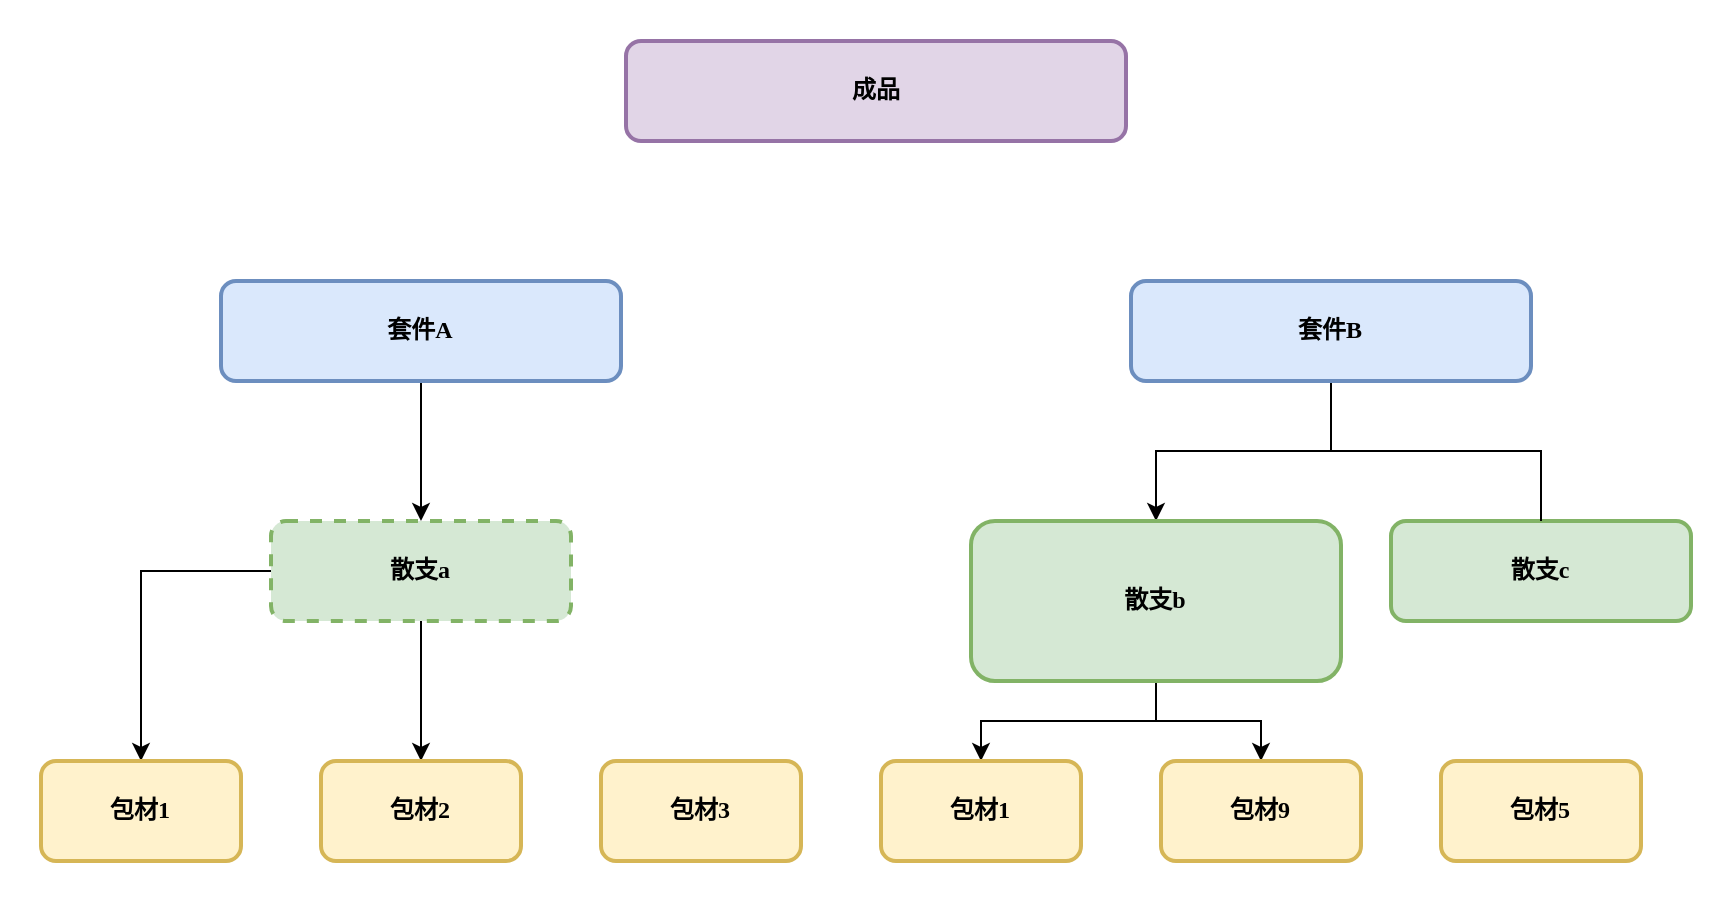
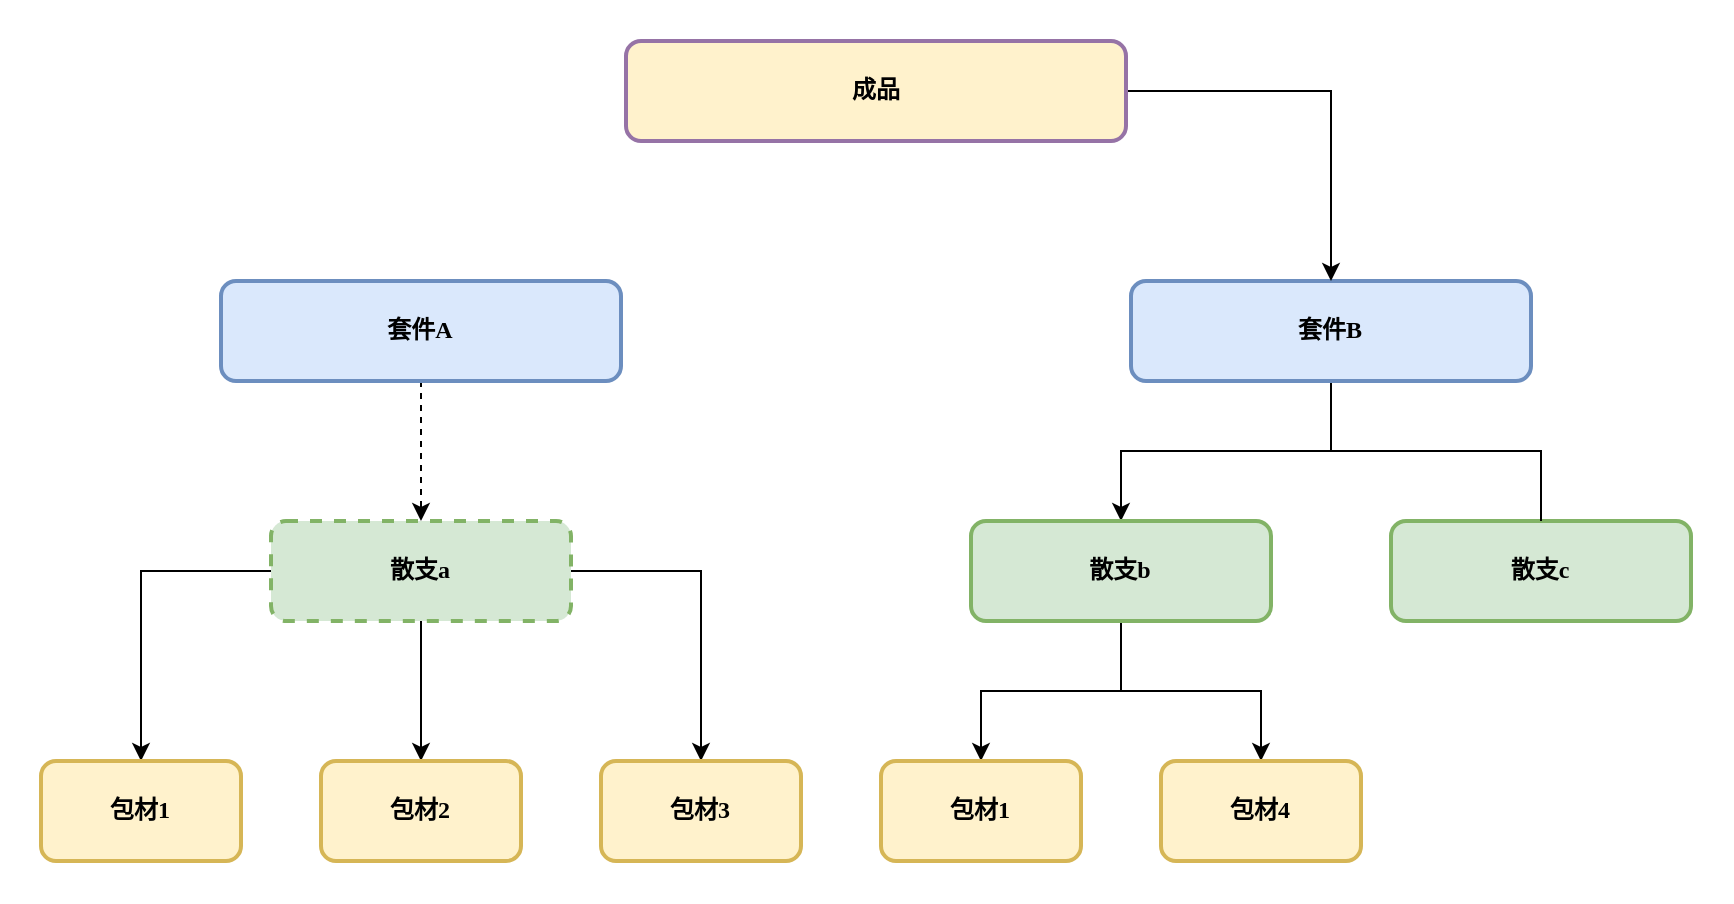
  <mxCell id="0" />
  <mxCell id="1" parent="0" />
  <mxCell id="2" value="散支c" style="whiteSpace=wrap;html=1;rounded=1;shadow=0;comic=0;strokeWidth=2;fontFamily=Verdana;align=center;fontSize=12;fontStyle=1;fillColor=#d5e8d4;strokeColor=#82b366;" parent="1" vertex="1"><mxGeometry x="695" y="260" width="150" height="50" as="geometry" /></mxCell>
  <mxCell id="3" style="edgeStyle=orthogonalEdgeStyle;rounded=0;orthogonalLoop=1;jettySize=auto;html=1;" edge="1" parent="1" source="5" target="8"><mxGeometry relative="1" as="geometry" /></mxCell>
  <mxCell id="4" style="edgeStyle=orthogonalEdgeStyle;rounded=0;orthogonalLoop=1;jettySize=auto;html=1;endArrow=none;" edge="1" parent="1" source="5" target="2"><mxGeometry relative="1" as="geometry" /></mxCell>
  <mxCell id="5" value="套件B" style="whiteSpace=wrap;html=1;rounded=1;shadow=0;comic=0;strokeWidth=2;fontFamily=Verdana;align=center;fontSize=12;fontStyle=1;fillColor=#dae8fc;strokeColor=#6c8ebf;" parent="1" vertex="1"><mxGeometry x="565" y="140" width="200" height="50" as="geometry" /></mxCell>
  <mxCell id="6" style="edgeStyle=orthogonalEdgeStyle;rounded=0;orthogonalLoop=1;jettySize=auto;html=1;" edge="1" parent="1" source="8" target="19"><mxGeometry relative="1" as="geometry" /></mxCell>
  <mxCell id="7" style="edgeStyle=orthogonalEdgeStyle;rounded=0;orthogonalLoop=1;jettySize=auto;html=1;entryX=0.5;entryY=0;entryDx=0;entryDy=0;" edge="1" parent="1" source="8" target="18"><mxGeometry relative="1" as="geometry" /></mxCell>
- <mxCell id="8" value="散支b" style="whiteSpace=wrap;html=1;rounded=1;shadow=0;comic=0;strokeWidth=2;fontFamily=Verdana;align=center;fontSize=12;fontStyle=1;fillColor=#d5e8d4;strokeColor=#82b366;" parent="1" vertex="1"><mxGeometry x="485" y="260" width="185" height="80" as="geometry" /></mxCell>
- <mxCell id="10" value="成品" style="whiteSpace=wrap;html=1;rounded=1;shadow=0;comic=0;strokeWidth=2;fontFamily=Verdana;align=center;fontSize=12;fontStyle=1;fillColor=#e1d5e7;strokeColor=#9673a6;" parent="1" vertex="1"><mxGeometry x="312.5" y="20" width="250" height="50" as="geometry" /></mxCell>
- <mxCell id="11" style="edgeStyle=orthogonalEdgeStyle;rounded=0;orthogonalLoop=1;jettySize=auto;html=1;entryX=0.5;entryY=0;entryDx=0;entryDy=0;" edge="1" parent="1" source="12" target="16"><mxGeometry relative="1" as="geometry" /></mxCell>
+ <mxCell id="8" value="散支b" style="whiteSpace=wrap;html=1;rounded=1;shadow=0;comic=0;strokeWidth=2;fontFamily=Verdana;align=center;fontSize=12;fontStyle=1;fillColor=#d5e8d4;strokeColor=#82b366;" parent="1" vertex="1"><mxGeometry x="485" y="260" width="150" height="50" as="geometry" /></mxCell>
+ <mxCell id="9" style="edgeStyle=orthogonalEdgeStyle;rounded=0;orthogonalLoop=1;jettySize=auto;html=1;" edge="1" parent="1" source="10" target="5"><mxGeometry relative="1" as="geometry" /></mxCell>
+ <mxCell id="10" value="成品" style="whiteSpace=wrap;html=1;rounded=1;shadow=0;comic=0;strokeWidth=2;fontFamily=Verdana;align=center;fontSize=12;fontStyle=1;fillColor=#fff2cc;strokeColor=#9673a6;" parent="1" vertex="1"><mxGeometry x="312.5" y="20" width="250" height="50" as="geometry" /></mxCell>
+ <mxCell id="11" style="edgeStyle=orthogonalEdgeStyle;rounded=0;orthogonalLoop=1;jettySize=auto;html=1;entryX=0.5;entryY=0;entryDx=0;entryDy=0;dashed=1;" edge="1" parent="1" source="12" target="16"><mxGeometry relative="1" as="geometry" /></mxCell>
  <mxCell id="12" value="套件A" style="whiteSpace=wrap;html=1;rounded=1;shadow=0;comic=0;strokeWidth=2;fontFamily=Verdana;align=center;fontSize=12;fontStyle=1;fillColor=#dae8fc;strokeColor=#6c8ebf;" parent="1" vertex="1"><mxGeometry x="110" y="140" width="200" height="50" as="geometry" /></mxCell>
  <mxCell id="13" style="edgeStyle=orthogonalEdgeStyle;rounded=0;orthogonalLoop=1;jettySize=auto;html=1;entryX=0.5;entryY=0;entryDx=0;entryDy=0;" edge="1" parent="1" source="16" target="22"><mxGeometry relative="1" as="geometry" /></mxCell>
  <mxCell id="14" style="edgeStyle=orthogonalEdgeStyle;rounded=0;orthogonalLoop=1;jettySize=auto;html=1;" edge="1" parent="1" source="16" target="21"><mxGeometry relative="1" as="geometry" /></mxCell>
+ <mxCell id="15" style="edgeStyle=orthogonalEdgeStyle;rounded=0;orthogonalLoop=1;jettySize=auto;html=1;" edge="1" parent="1" source="16" target="20"><mxGeometry relative="1" as="geometry" /></mxCell>
  <mxCell id="16" value="散支a" style="whiteSpace=wrap;html=1;rounded=1;shadow=0;comic=0;strokeWidth=2;fontFamily=Verdana;align=center;fontSize=12;fontStyle=1;fillColor=#d5e8d4;strokeColor=#82b366;dashed=1;" parent="1" vertex="1"><mxGeometry x="135" y="260" width="150" height="50" as="geometry" /></mxCell>
- <mxCell id="17" value="包材5" style="whiteSpace=wrap;html=1;rounded=1;shadow=0;comic=0;strokeWidth=2;fontFamily=Verdana;align=center;fontSize=12;fontStyle=1;fillColor=#fff2cc;strokeColor=#d6b656;" vertex="1" parent="1"><mxGeometry x="720" y="380" width="100" height="50" as="geometry" /></mxCell>
- <mxCell id="18" value="包材9" style="whiteSpace=wrap;html=1;rounded=1;shadow=0;comic=0;strokeWidth=2;fontFamily=Verdana;align=center;fontSize=12;fontStyle=1;fillColor=#fff2cc;strokeColor=#d6b656;" vertex="1" parent="1"><mxGeometry x="580" y="380" width="100" height="50" as="geometry" /></mxCell>
+ <mxCell id="18" value="包材4" style="whiteSpace=wrap;html=1;rounded=1;shadow=0;comic=0;strokeWidth=2;fontFamily=Verdana;align=center;fontSize=12;fontStyle=1;fillColor=#fff2cc;strokeColor=#d6b656;" vertex="1" parent="1"><mxGeometry x="580" y="380" width="100" height="50" as="geometry" /></mxCell>
  <mxCell id="19" value="包材1" style="whiteSpace=wrap;html=1;rounded=1;shadow=0;comic=0;strokeWidth=2;fontFamily=Verdana;align=center;fontSize=12;fontStyle=1;fillColor=#fff2cc;strokeColor=#d6b656;" vertex="1" parent="1"><mxGeometry x="440" y="380" width="100" height="50" as="geometry" /></mxCell>
  <mxCell id="20" value="包材3" style="whiteSpace=wrap;html=1;rounded=1;shadow=0;comic=0;strokeWidth=2;fontFamily=Verdana;align=center;fontSize=12;fontStyle=1;fillColor=#fff2cc;strokeColor=#d6b656;" vertex="1" parent="1"><mxGeometry x="300" y="380" width="100" height="50" as="geometry" /></mxCell>
  <mxCell id="21" value="包材2" style="whiteSpace=wrap;html=1;rounded=1;shadow=0;comic=0;strokeWidth=2;fontFamily=Verdana;align=center;fontSize=12;fontStyle=1;fillColor=#fff2cc;strokeColor=#d6b656;" vertex="1" parent="1"><mxGeometry x="160" y="380" width="100" height="50" as="geometry" /></mxCell>
  <mxCell id="22" value="包材1" style="whiteSpace=wrap;html=1;rounded=1;shadow=0;comic=0;strokeWidth=2;fontFamily=Verdana;align=center;fontSize=12;fontStyle=1;fillColor=#fff2cc;strokeColor=#d6b656;" vertex="1" parent="1"><mxGeometry x="20" y="380" width="100" height="50" as="geometry" /></mxCell>
